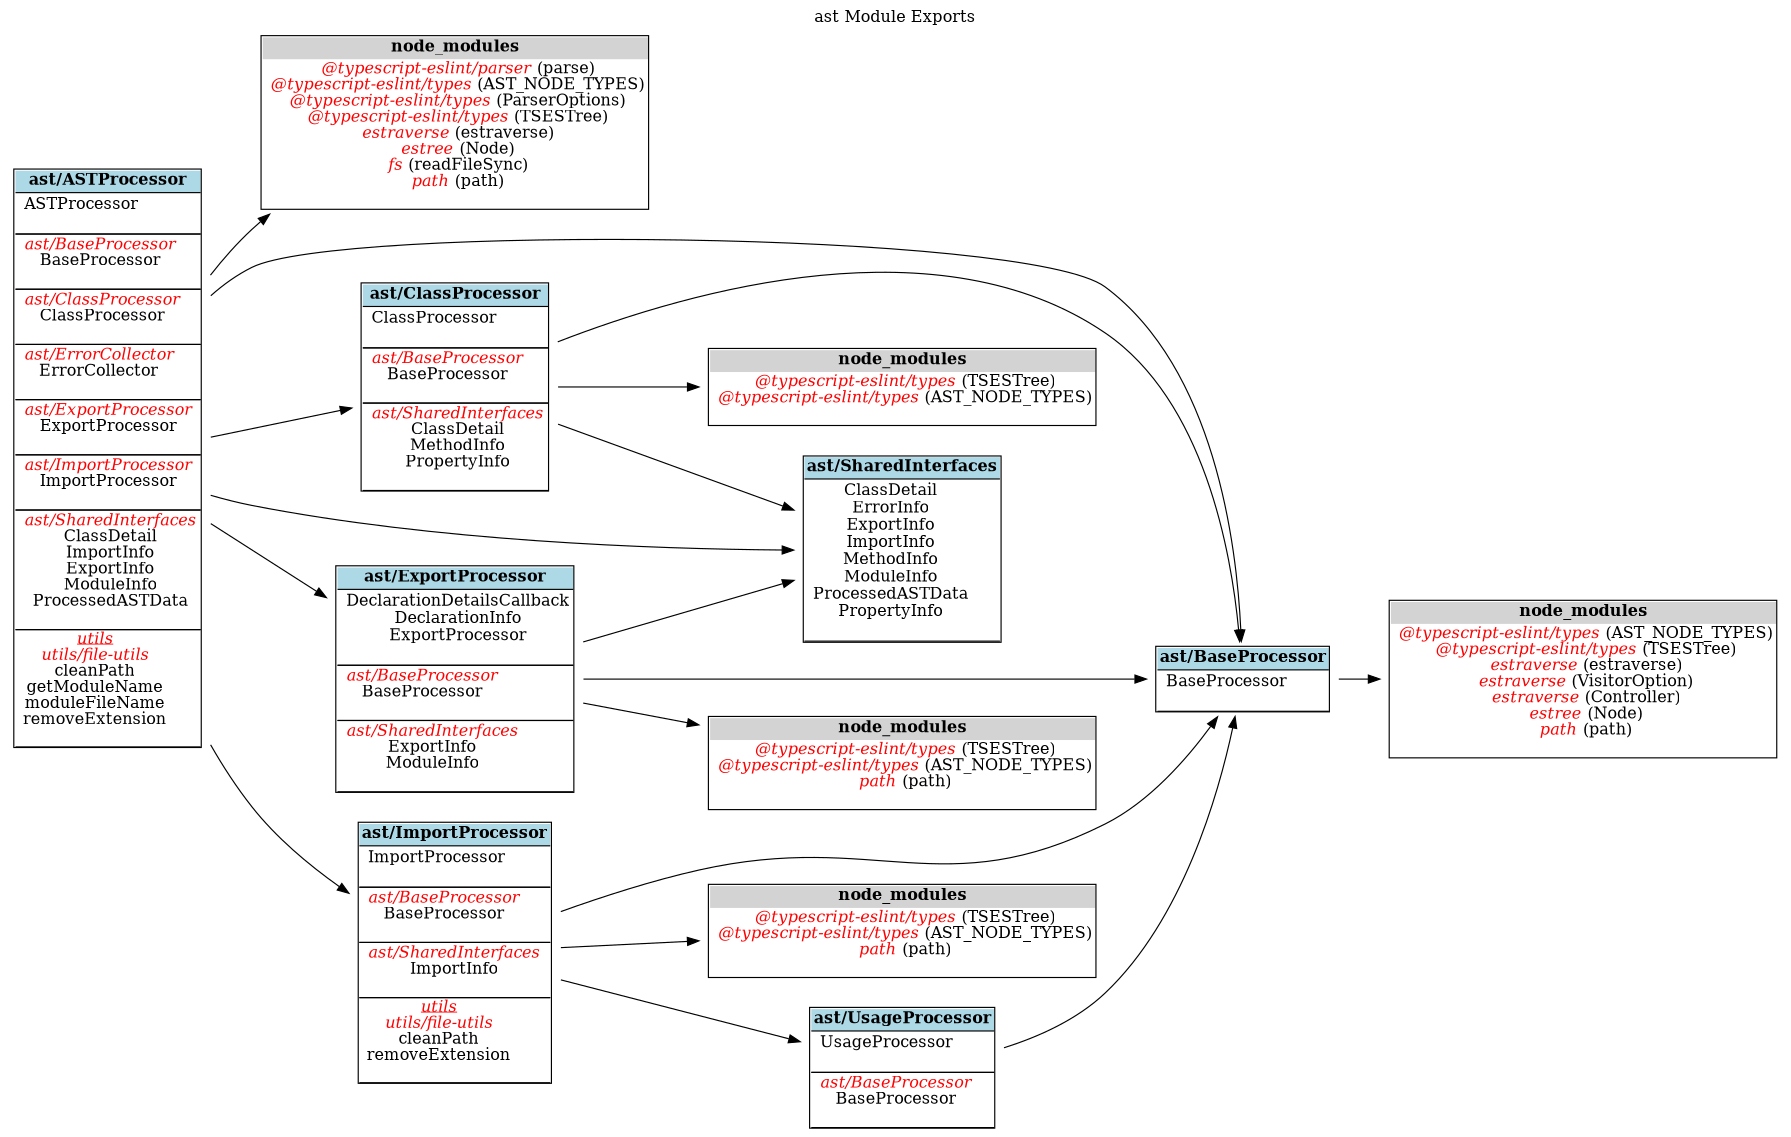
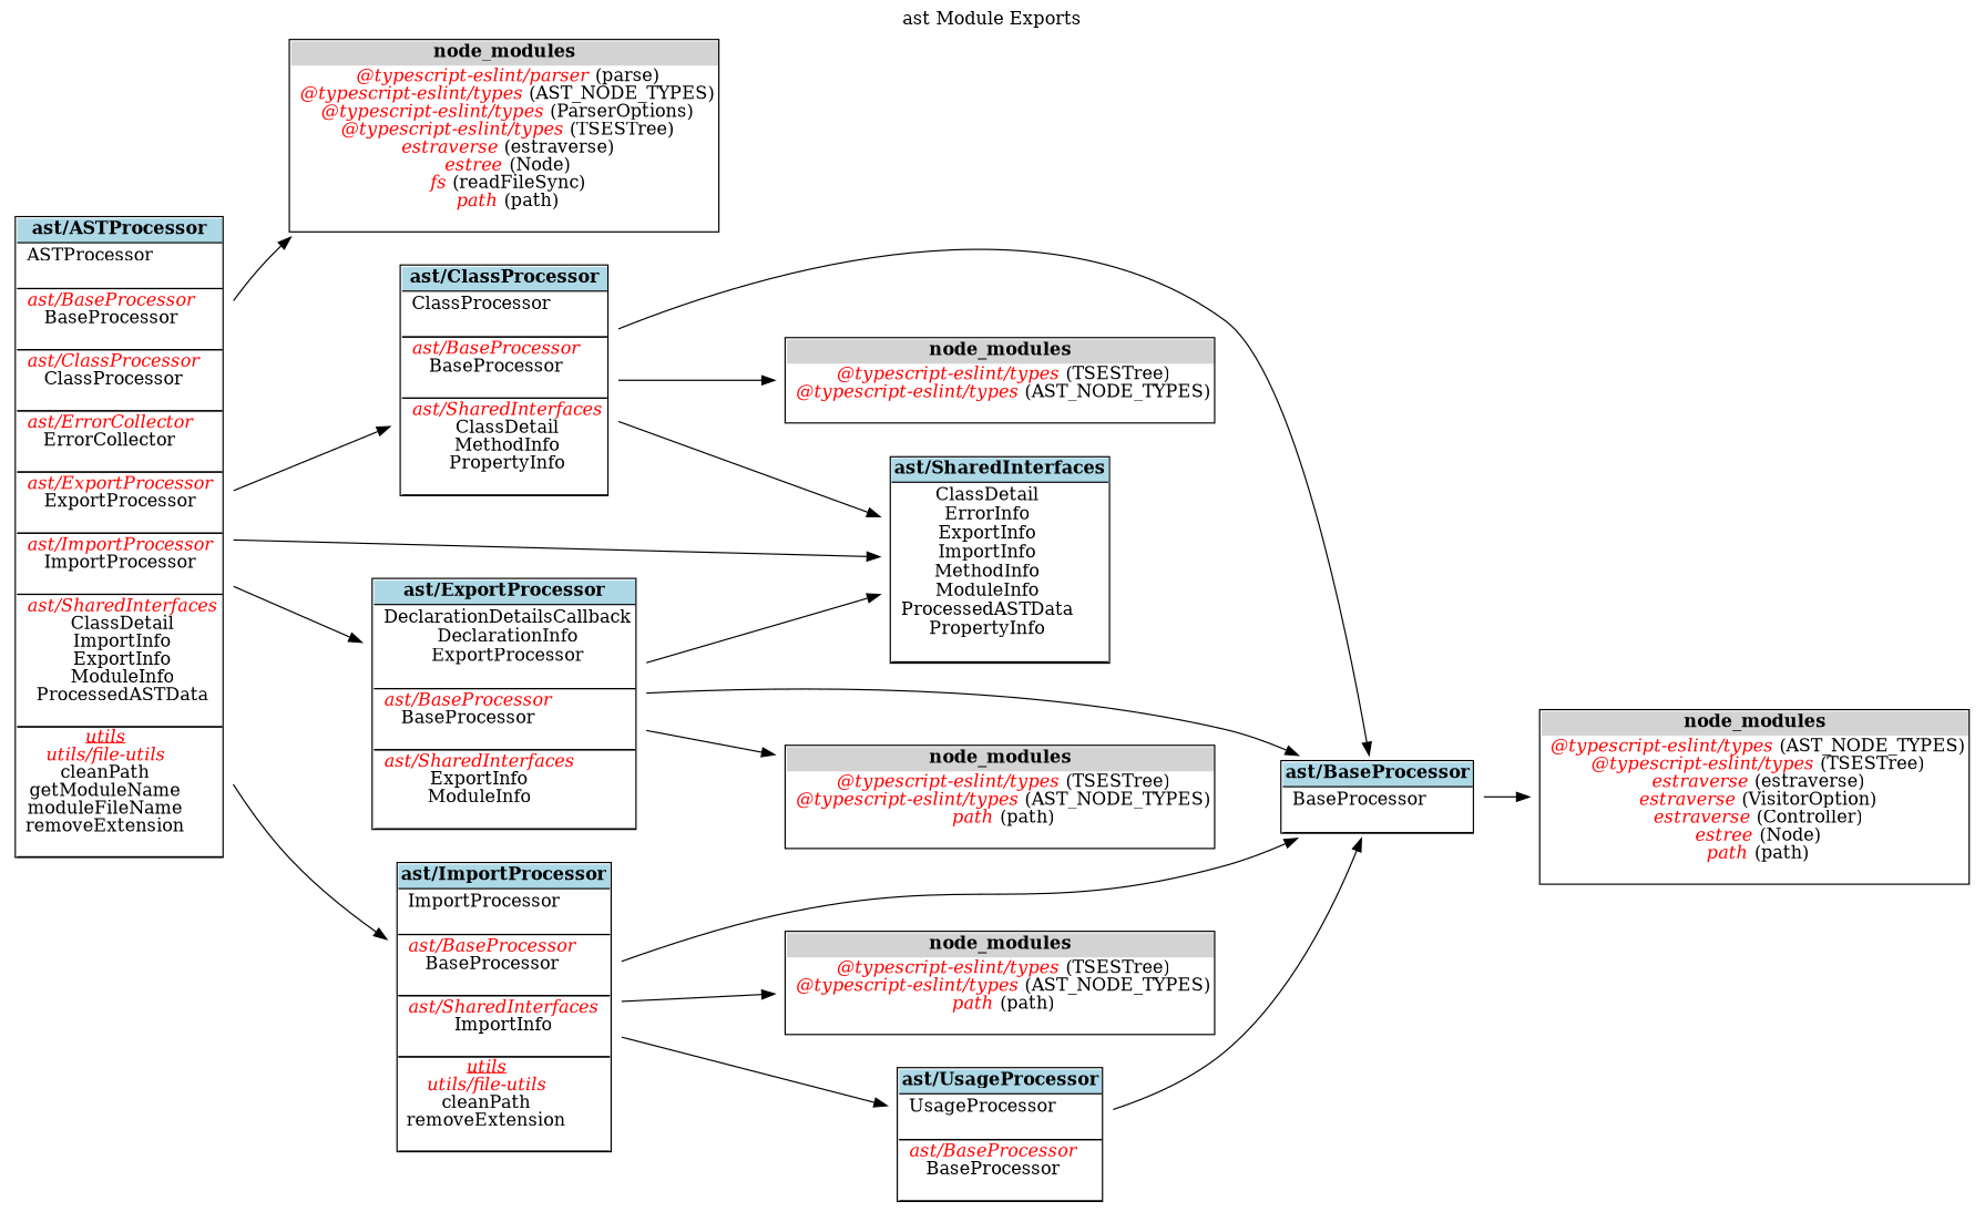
  digraph {
    label="ast Module Exports"
    labelloc=t
    rankdir=LR
    node [shape=none]
    n1 [label=<<TABLE cellspacing="0" cellborder="0" align="left"> <TR><TD bgcolor="lightblue" align="center"><B>ast/ASTProcessor</B></TD></TR> <TR><TD BORDER="1" SIDES="TB" align="left"> ASTProcessor<BR/> </TD></TR> <TR><TD BORDER="1" SIDES="TB" align="left"> <font color="red"><I>ast/BaseProcessor</I></font><BR/> BaseProcessor<BR/> </TD></TR> <TR><TD BORDER="1" SIDES="TB" align="left"> <font color="red"><I>ast/ClassProcessor</I></font><BR/> ClassProcessor<BR/> </TD></TR> <TR><TD BORDER="1" SIDES="TB" align="left"> <font color="red"><I>ast/ErrorCollector</I></font><BR/> ErrorCollector<BR/> </TD></TR> <TR><TD BORDER="1" SIDES="TB" align="left"> <font color="red"><I>ast/ExportProcessor</I></font><BR/> ExportProcessor<BR/> </TD></TR> <TR><TD BORDER="1" SIDES="TB" align="left"> <font color="red"><I>ast/ImportProcessor</I></font><BR/> ImportProcessor<BR/> </TD></TR> <TR><TD BORDER="1" SIDES="TB" align="left"> <font color="red"><I>ast/SharedInterfaces</I></font><BR/> ClassDetail<BR/> ImportInfo<BR/> ExportInfo<BR/> ModuleInfo<BR/> ProcessedASTData<BR/> </TD></TR> <TR><TD BORDER="1" SIDES="TB" cellpadding="1" align="left" HREF="diagrams.html#utils" TARGET="_top"> <font color="red"><I><U>utils</U></I></font><BR/> <font color="red"><I>utils/file-utils</I></font><BR/> cleanPath<BR/> getModuleName<BR/> moduleFileName<BR/> removeExtension<BR/> </TD></TR> </TABLE>>]
    n2 [label=<<TABLE cellspacing="0" cellborder="0" align="left"> <TR><TD bgcolor="lightgrey" align="center"><B>node_modules</B></TD></TR> <TR><TD align="left"> <font color="red"><I>@typescript-eslint/parser</I></font> (parse)<BR/> <font color="red"><I>@typescript-eslint/types</I></font> (AST_NODE_TYPES)<BR/> <font color="red"><I>@typescript-eslint/types</I></font> (ParserOptions)<BR/> <font color="red"><I>@typescript-eslint/types</I></font> (TSESTree)<BR/> <font color="red"><I>estraverse</I></font> (estraverse)<BR/> <font color="red"><I>estree</I></font> (Node)<BR/> <font color="red"><I>fs</I></font> (readFileSync)<BR/> <font color="red"><I>path</I></font> (path)<BR/> </TD></TR> </TABLE>>]
    n3 [label=<<TABLE cellspacing="0" cellborder="0" align="left"> <TR><TD bgcolor="lightblue" align="center"><B>ast/BaseProcessor</B></TD></TR> <TR><TD BORDER="1" SIDES="TB" align="left"> BaseProcessor<BR/> </TD></TR> </TABLE>>]
    n4 [label=<<TABLE cellspacing="0" cellborder="0" align="left"> <TR><TD bgcolor="lightblue" align="center"><B>ast/ClassProcessor</B></TD></TR> <TR><TD BORDER="1" SIDES="TB" align="left"> ClassProcessor<BR/> </TD></TR> <TR><TD BORDER="1" SIDES="TB" align="left"> <font color="red"><I>ast/BaseProcessor</I></font><BR/> BaseProcessor<BR/> </TD></TR> <TR><TD BORDER="1" SIDES="TB" align="left"> <font color="red"><I>ast/SharedInterfaces</I></font><BR/> ClassDetail<BR/> MethodInfo<BR/> PropertyInfo<BR/> </TD></TR> </TABLE>>]
    n5 [label=<<TABLE cellspacing="0" cellborder="0" align="left"> <TR><TD bgcolor="lightblue" align="center"><B>ast/ExportProcessor</B></TD></TR> <TR><TD BORDER="1" SIDES="TB" align="left"> DeclarationDetailsCallback<BR/> DeclarationInfo<BR/> ExportProcessor<BR/> </TD></TR> <TR><TD BORDER="1" SIDES="TB" align="left"> <font color="red"><I>ast/BaseProcessor</I></font><BR/> BaseProcessor<BR/> </TD></TR> <TR><TD BORDER="1" SIDES="TB" align="left"> <font color="red"><I>ast/SharedInterfaces</I></font><BR/> ExportInfo<BR/> ModuleInfo<BR/> </TD></TR> </TABLE>>]
    n6 [label=<<TABLE cellspacing="0" cellborder="0" align="left"> <TR><TD bgcolor="lightblue" align="center"><B>ast/ImportProcessor</B></TD></TR> <TR><TD BORDER="1" SIDES="TB" align="left"> ImportProcessor<BR/> </TD></TR> <TR><TD BORDER="1" SIDES="TB" align="left"> <font color="red"><I>ast/BaseProcessor</I></font><BR/> BaseProcessor<BR/> </TD></TR> <TR><TD BORDER="1" SIDES="TB" align="left"> <font color="red"><I>ast/SharedInterfaces</I></font><BR/> ImportInfo<BR/> </TD></TR> <TR><TD BORDER="1" SIDES="TB" cellpadding="1" align="left" HREF="diagrams.html#utils" TARGET="_top"> <font color="red"><I><U>utils</U></I></font><BR/> <font color="red"><I>utils/file-utils</I></font><BR/> cleanPath<BR/> removeExtension<BR/> </TD></TR> </TABLE>>]
    n7 [label=<<TABLE cellspacing="0" cellborder="0" align="left"> <TR><TD bgcolor="lightblue" align="center"><B>ast/SharedInterfaces</B></TD></TR> <TR><TD BORDER="1" SIDES="TB" align="left"> ClassDetail<BR/> ErrorInfo<BR/> ExportInfo<BR/> ImportInfo<BR/> MethodInfo<BR/> ModuleInfo<BR/> ProcessedASTData<BR/> PropertyInfo<BR/> </TD></TR> </TABLE>>]
    n8 [label=<<TABLE cellspacing="0" cellborder="0" align="left"> <TR><TD bgcolor="lightgrey" align="center"><B>node_modules</B></TD></TR> <TR><TD align="left"> <font color="red"><I>@typescript-eslint/types</I></font> (AST_NODE_TYPES)<BR/> <font color="red"><I>@typescript-eslint/types</I></font> (TSESTree)<BR/> <font color="red"><I>estraverse</I></font> (estraverse)<BR/> <font color="red"><I>estraverse</I></font> (VisitorOption)<BR/> <font color="red"><I>estraverse</I></font> (Controller)<BR/> <font color="red"><I>estree</I></font> (Node)<BR/> <font color="red"><I>path</I></font> (path)<BR/> </TD></TR> </TABLE>>]
    n9 [label=<<TABLE cellspacing="0" cellborder="0" align="left"> <TR><TD bgcolor="lightgrey" align="center"><B>node_modules</B></TD></TR> <TR><TD align="left"> <font color="red"><I>@typescript-eslint/types</I></font> (TSESTree)<BR/> <font color="red"><I>@typescript-eslint/types</I></font> (AST_NODE_TYPES)<BR/> </TD></TR> </TABLE>>]
    n10 [label=<<TABLE cellspacing="0" cellborder="0" align="left"> <TR><TD bgcolor="lightgrey" align="center"><B>node_modules</B></TD></TR> <TR><TD align="left"> <font color="red"><I>@typescript-eslint/types</I></font> (TSESTree)<BR/> <font color="red"><I>@typescript-eslint/types</I></font> (AST_NODE_TYPES)<BR/> <font color="red"><I>path</I></font> (path)<BR/> </TD></TR> </TABLE>>]
    n11 [label=<<TABLE cellspacing="0" cellborder="0" align="left"> <TR><TD bgcolor="lightgrey" align="center"><B>node_modules</B></TD></TR> <TR><TD align="left"> <font color="red"><I>@typescript-eslint/types</I></font> (TSESTree)<BR/> <font color="red"><I>@typescript-eslint/types</I></font> (AST_NODE_TYPES)<BR/> <font color="red"><I>path</I></font> (path)<BR/> </TD></TR> </TABLE>>]
    n12 [label=<<TABLE cellspacing="0" cellborder="0" align="left"> <TR><TD bgcolor="lightblue" align="center"><B>ast/UsageProcessor</B></TD></TR> <TR><TD BORDER="1" SIDES="TB" align="left"> UsageProcessor<BR/> </TD></TR> <TR><TD BORDER="1" SIDES="TB" align="left"> <font color="red"><I>ast/BaseProcessor</I></font><BR/> BaseProcessor<BR/> </TD></TR> </TABLE>>]
    n1 -> n2
-   n1 -> n3
    n1 -> n4
    n1 -> n5
    n1 -> n6
    n1 -> n7
    n3 -> n8
    n4 -> n3
    n4 -> n7
    n4 -> n9
    n5 -> n3
    n5 -> n7
    n5 -> n10
    n6 -> n3
    n6 -> n11
    n6 -> n12
    n12 -> n3
  }
